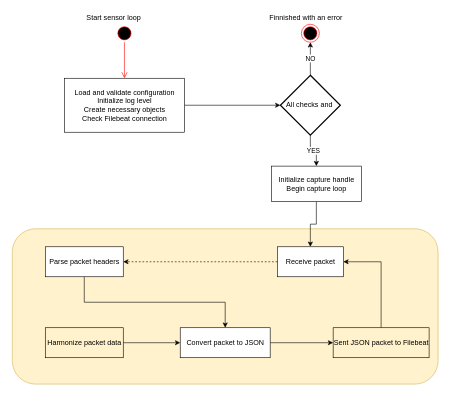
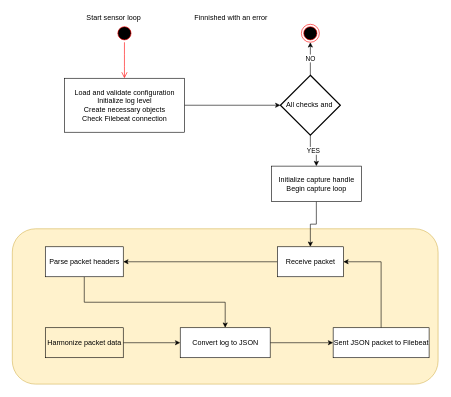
  <mxCell id="0" />
  <mxCell id="1" parent="0" />
  <mxCell id="2" value="" style="rounded=1;whiteSpace=wrap;html=1;fillColor=#fff2cc;strokeColor=#d6b656;" vertex="1" parent="1"><mxGeometry x="20" y="381" width="710" height="259" as="geometry" /></mxCell>
  <mxCell id="3" value="" style="edgeStyle=orthogonalEdgeStyle;rounded=0;orthogonalLoop=1;jettySize=auto;html=1;" edge="1" parent="1" source="4" target="6"><mxGeometry relative="1" as="geometry" /></mxCell>
  <mxCell id="4" value="&lt;div&gt;Initialize capture handle&lt;/div&gt;&lt;div&gt;Begin capture loop&lt;br&gt;&lt;/div&gt;" style="html=1;" vertex="1" parent="1"><mxGeometry x="452" y="276.5" width="150" height="59" as="geometry" /></mxCell>
- <mxCell id="5" value="" style="edgeStyle=orthogonalEdgeStyle;rounded=0;orthogonalLoop=1;jettySize=auto;html=1;dashed=1;" edge="1" parent="1" source="6" target="8"><mxGeometry relative="1" as="geometry" /></mxCell>
+ <mxCell id="5" value="" style="edgeStyle=orthogonalEdgeStyle;rounded=0;orthogonalLoop=1;jettySize=auto;html=1;" edge="1" parent="1" source="6" target="8"><mxGeometry relative="1" as="geometry" /></mxCell>
  <mxCell id="6" value="Receive packet" style="html=1;" vertex="1" parent="1"><mxGeometry x="462" y="411" width="110" height="50" as="geometry" /></mxCell>
  <mxCell id="7" style="edgeStyle=orthogonalEdgeStyle;rounded=0;orthogonalLoop=1;jettySize=auto;html=1;exitX=0.5;exitY=1;exitDx=0;exitDy=0;" edge="1" parent="1" source="8" target="12"><mxGeometry relative="1" as="geometry" /></mxCell>
  <mxCell id="8" value="Parse packet headers" style="html=1;" vertex="1" parent="1"><mxGeometry x="75" y="411" width="130" height="50" as="geometry" /></mxCell>
  <mxCell id="9" value="" style="edgeStyle=orthogonalEdgeStyle;rounded=0;orthogonalLoop=1;jettySize=auto;html=1;" edge="1" parent="1" source="10" target="12"><mxGeometry relative="1" as="geometry" /></mxCell>
  <mxCell id="10" value="Harmonize packet data" style="html=1;fillColor=#fff2cc;" vertex="1" parent="1"><mxGeometry x="75" y="546" width="130" height="50" as="geometry" /></mxCell>
  <mxCell id="11" value="" style="edgeStyle=orthogonalEdgeStyle;rounded=0;orthogonalLoop=1;jettySize=auto;html=1;" edge="1" parent="1" source="12" target="14"><mxGeometry relative="1" as="geometry" /></mxCell>
- <mxCell id="12" value="Convert packet to JSON" style="html=1;" vertex="1" parent="1"><mxGeometry x="300" y="546" width="150" height="50" as="geometry" /></mxCell>
+ <mxCell id="12" value="Convert log to JSON" style="html=1;" vertex="1" parent="1"><mxGeometry x="300" y="546" width="150" height="50" as="geometry" /></mxCell>
  <mxCell id="13" style="edgeStyle=orthogonalEdgeStyle;rounded=0;orthogonalLoop=1;jettySize=auto;html=1;exitX=0.5;exitY=0;exitDx=0;exitDy=0;entryX=1;entryY=0.5;entryDx=0;entryDy=0;" edge="1" parent="1" source="14" target="6"><mxGeometry relative="1" as="geometry" /></mxCell>
- <mxCell id="14" value="Sent JSON packet to Filebeat" style="html=1;fillColor=#fff2cc;" vertex="1" parent="1"><mxGeometry x="555" y="546" width="160" height="50" as="geometry" /></mxCell>
+ <mxCell id="14" value="Sent JSON packet to Filebeat" style="html=1;" vertex="1" parent="1"><mxGeometry x="555" y="546" width="160" height="50" as="geometry" /></mxCell>
  <mxCell id="15" value="" style="ellipse;html=1;shape=startState;fillColor=#000000;strokeColor=#ff0000;" vertex="1" parent="1"><mxGeometry x="192" y="40" width="30" height="30" as="geometry" /></mxCell>
  <mxCell id="16" value="" style="edgeStyle=orthogonalEdgeStyle;html=1;verticalAlign=bottom;endArrow=open;endSize=8;strokeColor=#ff0000;" edge="1" source="15" parent="1"><mxGeometry relative="1" as="geometry"><mxPoint x="207" y="130" as="targetPoint" /></mxGeometry></mxCell>
  <mxCell id="17" value="Start sensor loop" style="text;html=1;resizable=0;points=[];autosize=1;align=left;verticalAlign=top;spacingTop=-4;" vertex="1" parent="1"><mxGeometry x="142" y="20" width="130" height="20" as="geometry" /></mxCell>
  <mxCell id="18" style="edgeStyle=orthogonalEdgeStyle;rounded=0;orthogonalLoop=1;jettySize=auto;html=1;exitX=1;exitY=0.5;exitDx=0;exitDy=0;entryX=0;entryY=0.5;entryDx=0;entryDy=0;entryPerimeter=0;" edge="1" parent="1" source="19" target="22"><mxGeometry relative="1" as="geometry" /></mxCell>
  <mxCell id="19" value="&lt;div&gt;Load and validate configuration&lt;/div&gt;&lt;div&gt;Initialize log level&lt;/div&gt;&lt;div&gt;Create necessary objects&lt;/div&gt;&lt;div&gt;Check Filebeat connection&lt;br&gt;&lt;/div&gt;" style="html=1;" vertex="1" parent="1"><mxGeometry x="107" y="130" width="200" height="90" as="geometry" /></mxCell>
  <mxCell id="20" value="YES" style="edgeStyle=orthogonalEdgeStyle;rounded=0;orthogonalLoop=1;jettySize=auto;html=1;exitX=0.5;exitY=1;exitDx=0;exitDy=0;exitPerimeter=0;entryX=0.5;entryY=0;entryDx=0;entryDy=0;" edge="1" parent="1" source="22" target="4"><mxGeometry relative="1" as="geometry" /></mxCell>
  <mxCell id="21" value="NO" style="edgeStyle=orthogonalEdgeStyle;rounded=0;orthogonalLoop=1;jettySize=auto;html=1;exitX=0.5;exitY=0;exitDx=0;exitDy=0;exitPerimeter=0;entryX=0.5;entryY=1;entryDx=0;entryDy=0;" edge="1" parent="1" source="22" target="23"><mxGeometry relative="1" as="geometry" /></mxCell>
  <mxCell id="22" value="" style="strokeWidth=2;html=1;shape=mxgraph.flowchart.decision;whiteSpace=wrap;" vertex="1" parent="1"><mxGeometry x="467" y="125" width="100" height="100" as="geometry" /></mxCell>
  <mxCell id="23" value="" style="ellipse;html=1;shape=endState;fillColor=#000000;strokeColor=#ff0000;" vertex="1" parent="1"><mxGeometry x="502" y="40" width="30" height="30" as="geometry" /></mxCell>
- <mxCell id="24" value="Finnished with an error" style="text;html=1;resizable=0;points=[];autosize=1;align=left;verticalAlign=top;spacingTop=-4;" vertex="1" parent="1"><mxGeometry x="447" y="20" width="140" height="20" as="geometry" /></mxCell>
+ <mxCell id="24" value="Finnished with an error" style="text;html=1;resizable=0;points=[];autosize=1;align=left;verticalAlign=top;spacingTop=-4;" vertex="1" parent="1"><mxGeometry x="322" y="20" width="140" height="20" as="geometry" /></mxCell>
  <mxCell id="25" value="&lt;div&gt;All checks and&lt;/div&gt;" style="text;html=1;resizable=0;points=[];autosize=1;align=left;verticalAlign=top;spacingTop=-4;" vertex="1" parent="1"><mxGeometry x="475" y="165" width="90" height="20" as="geometry" /></mxCell>
